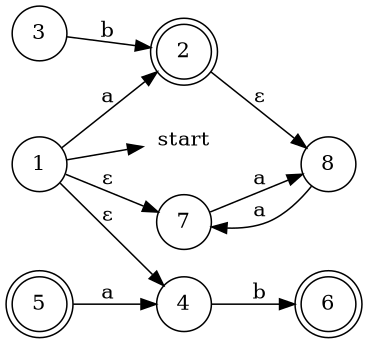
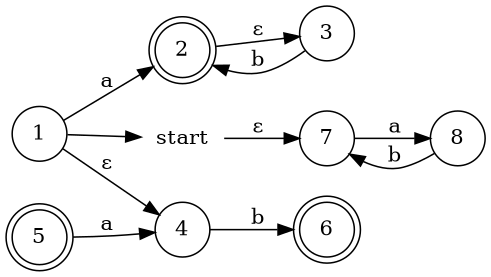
  digraph {
    rankdir=LR
    node [shape=circle]
    n1 [label=start shape=plaintext]
    n2 [label=1]
    n3 [label=4]
    n4 [label=7]
    n5 [label=2 shape=doublecircle]
    n6 [label=6 shape=doublecircle]
    n7 [label=8]
    n8 [label=3]
    n9 [label=5 shape=doublecircle]
    n2 -> n1
    n2 -> n3 [label="&epsilon;"]
-   n2 -> n4 [label="&epsilon;"]
+   n1 -> n4 [label="&epsilon;"]
    n2 -> n5 [label=a]
    n3 -> n6 [label=b]
    n4 -> n7 [label=a]
-   n5 -> n7 [label="&epsilon;"]
-   n7 -> n4 [label=a]
+   n5 -> n8 [label="&epsilon;"]
+   n7 -> n4 [label=b]
    n8 -> n5 [label=b]
    n9 -> n3 [label=a]
  }
